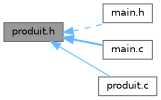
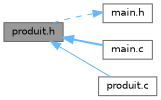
  digraph {
    rankdir=LR
    node [color=grey40 fillcolor=white fontname=Helvetica fontsize=10 shape=box style=filled]
    edge [color=steelblue1 dir=back fontname=Helvetica fontsize=10 labelfontname=Helvetica labelfontsize=10]
    n1 [color=gray40 fillcolor=grey60 fontcolor=black height=0.2 label="produit.h" width=0.4]
    n2 [height=0.2 label="main.h" width=0.4]
    n3 [height=0.2 label="main.c" width=0.4]
    n4 [height=0.2 label="produit.c" width=0.4]
-   n1 -> n2 [style=dashed]
+   n2 -> n1 [style=dashed]
    n1 -> n3 [style=bold]
    n1 -> n4 [style=solid]
  }
